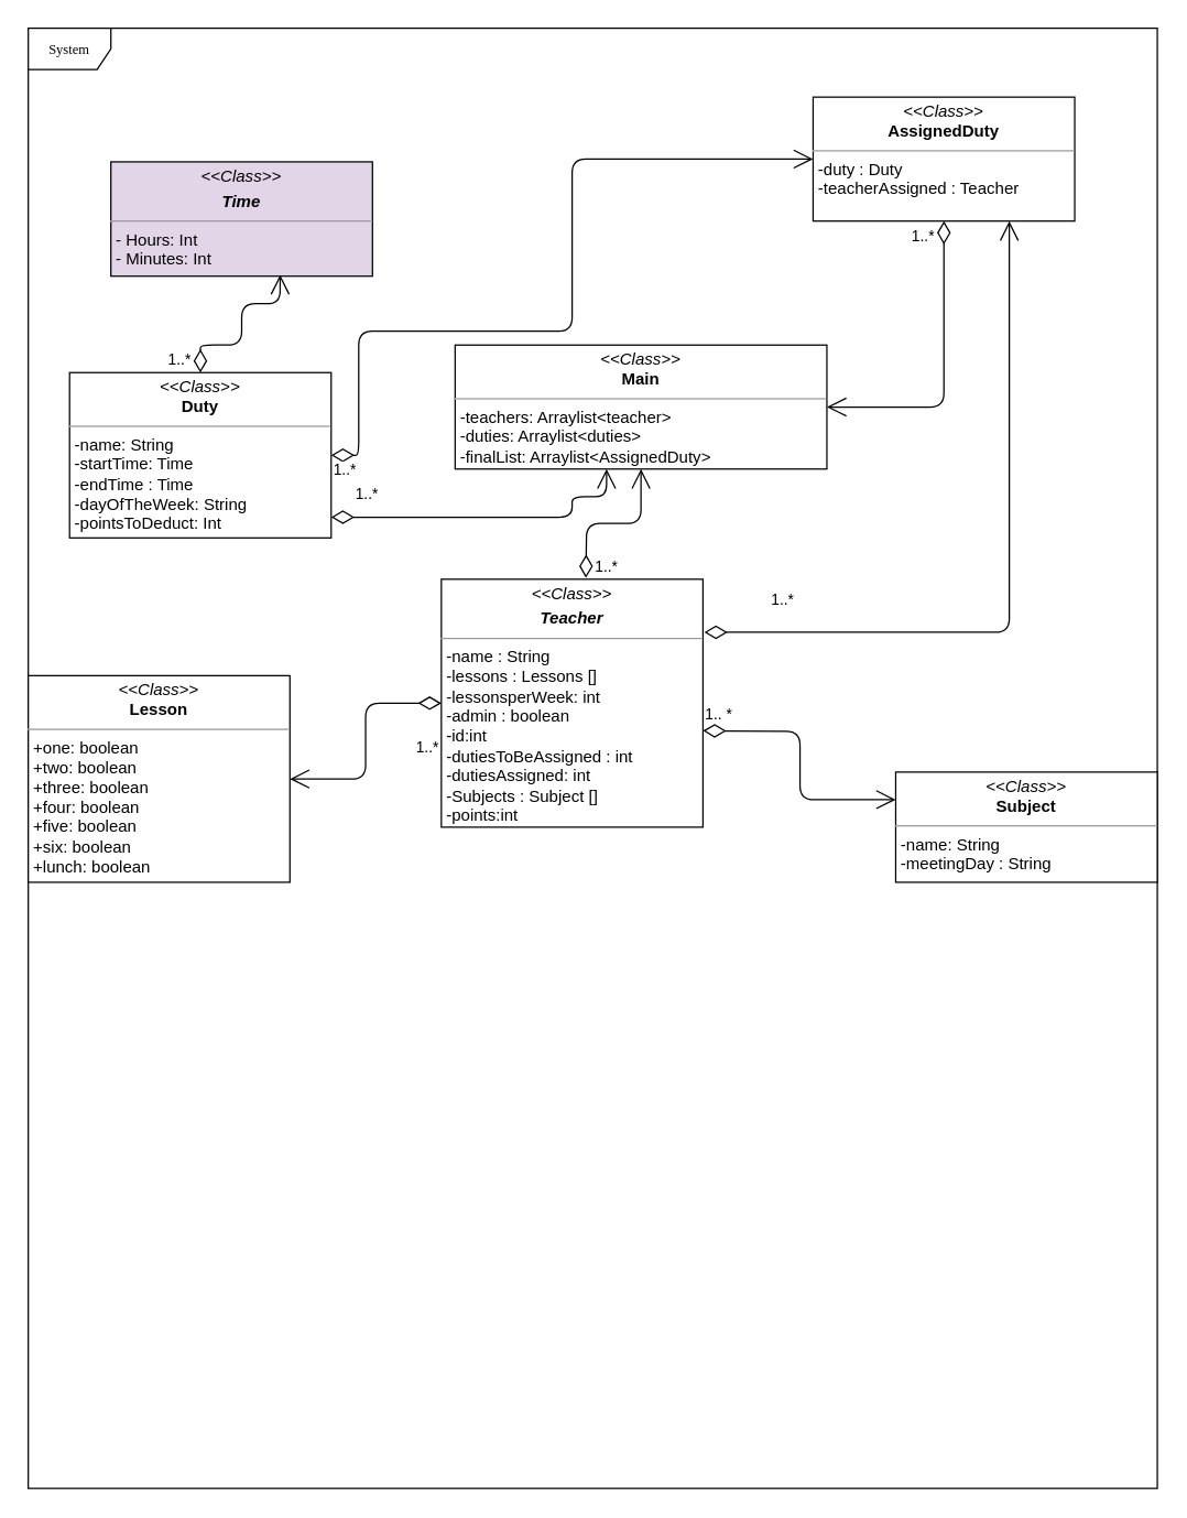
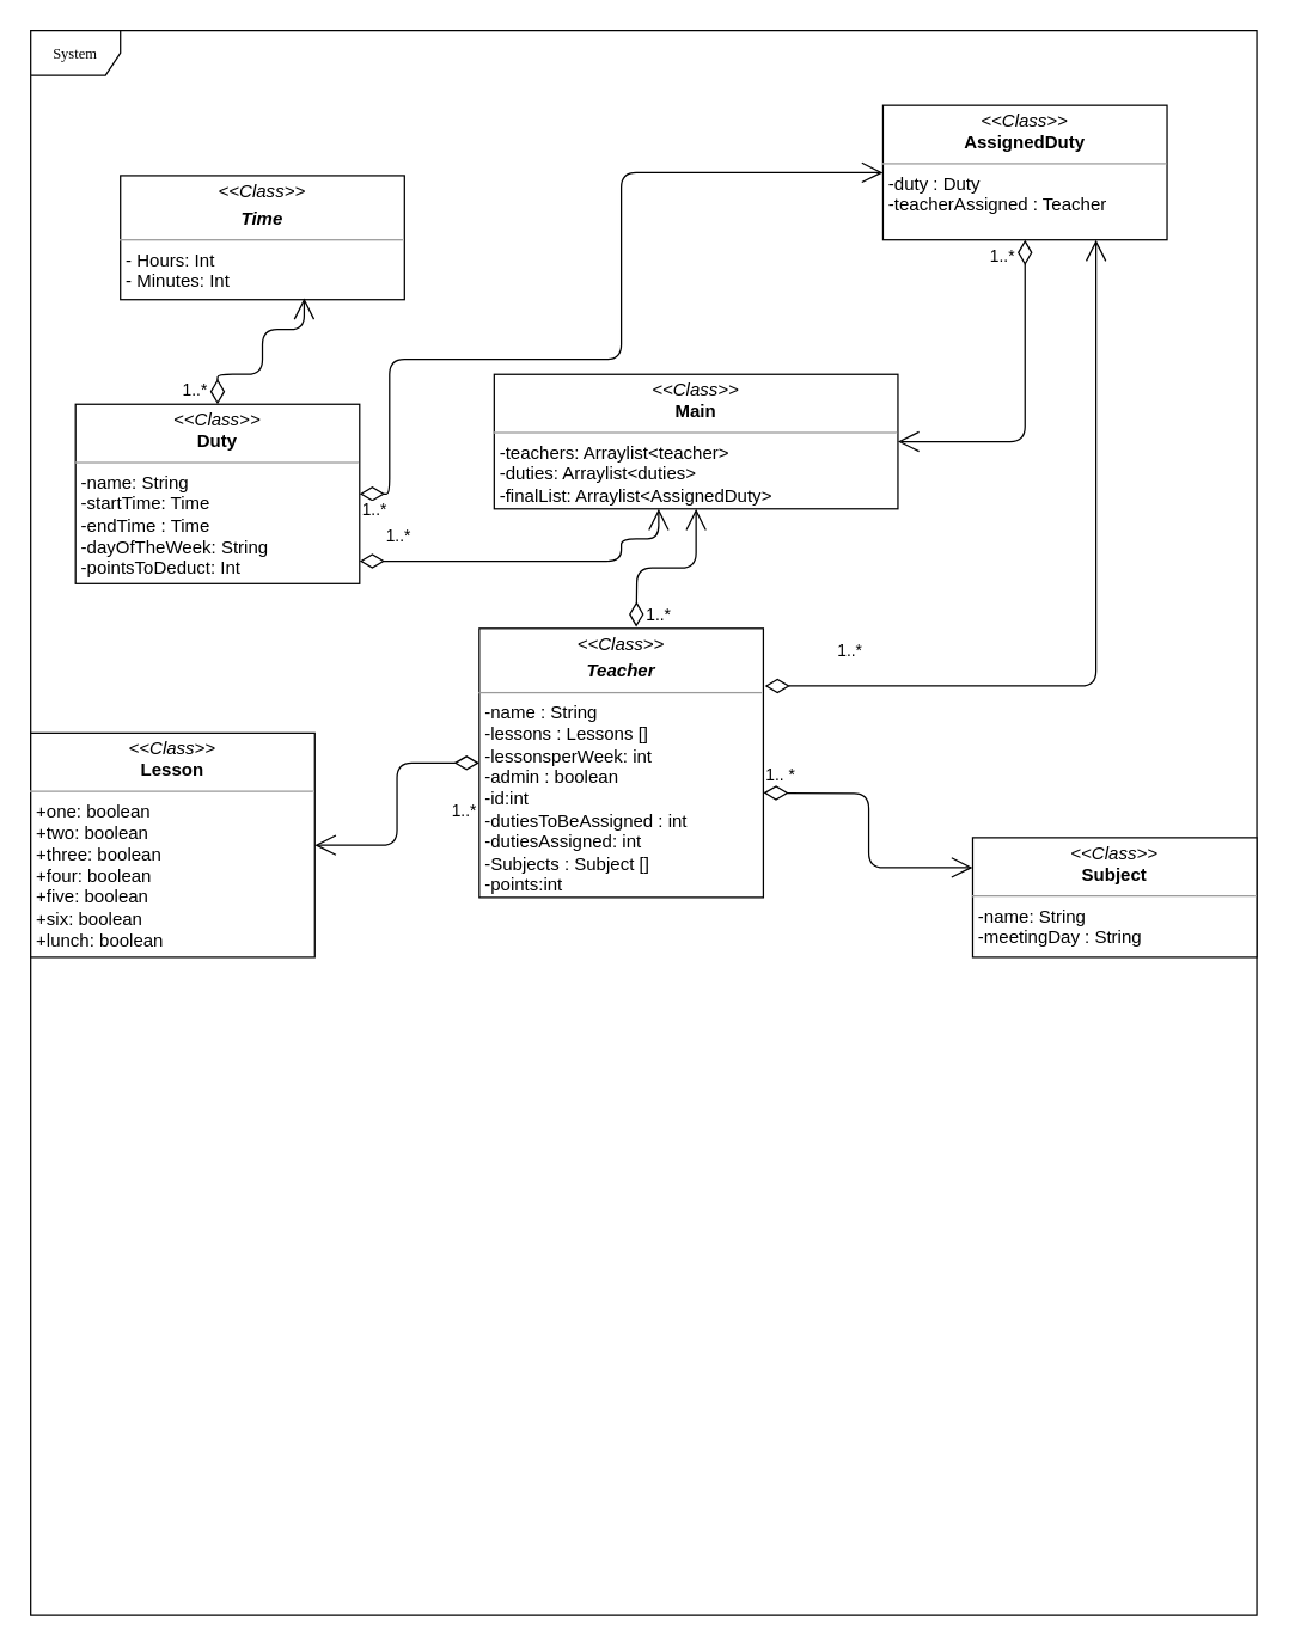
  <mxCell id="0" />
  <mxCell id="1" parent="0" />
  <mxCell id="2" value="System" style="shape=umlFrame;whiteSpace=wrap;html=1;rounded=0;shadow=0;comic=0;labelBackgroundColor=none;strokeWidth=1;fontFamily=Verdana;fontSize=10;align=center;" parent="1" vertex="1"><mxGeometry x="20" y="20" width="820" height="1060" as="geometry" /></mxCell>
  <mxCell id="3" value="&lt;p style=&quot;margin: 0px ; margin-top: 4px ; text-align: center&quot;&gt;&lt;i&gt;&amp;lt;&amp;lt;Class&amp;gt;&amp;gt;&lt;/i&gt;&lt;br&gt;&lt;b&gt;Lesson&lt;/b&gt;&lt;/p&gt;&lt;hr size=&quot;1&quot;&gt;&lt;p style=&quot;margin: 0px ; margin-left: 4px&quot;&gt;+one: boolean&lt;br&gt;+two: boolean&lt;/p&gt;&lt;p style=&quot;margin: 0px ; margin-left: 4px&quot;&gt;+three: boolean&lt;/p&gt;&lt;p style=&quot;margin: 0px ; margin-left: 4px&quot;&gt;+four: boolean&lt;/p&gt;&lt;p style=&quot;margin: 0px ; margin-left: 4px&quot;&gt;+five: boolean&lt;/p&gt;&lt;p style=&quot;margin: 0px ; margin-left: 4px&quot;&gt;+six: boolean&lt;/p&gt;&lt;p style=&quot;margin: 0px ; margin-left: 4px&quot;&gt;+lunch: boolean&lt;/p&gt;&lt;p style=&quot;margin: 0px ; margin-left: 4px&quot;&gt;&lt;br&gt;&lt;/p&gt;" style="verticalAlign=top;align=left;overflow=fill;fontSize=12;fontFamily=Helvetica;html=1;rounded=0;shadow=0;comic=0;labelBackgroundColor=none;strokeWidth=1" parent="1" vertex="1"><mxGeometry x="20" y="490" width="190" height="150" as="geometry" /></mxCell>
  <mxCell id="4" value="&lt;p style=&quot;margin: 0px ; margin-top: 4px ; text-align: center&quot;&gt;&lt;i&gt;&amp;lt;&amp;lt;Class&amp;gt;&amp;gt;&lt;/i&gt;&lt;br&gt;&lt;b&gt;Main&lt;/b&gt;&lt;/p&gt;&lt;hr size=&quot;1&quot;&gt;&lt;p style=&quot;margin: 0px ; margin-left: 4px&quot;&gt;-teachers: Arraylist&amp;lt;teacher&amp;gt;&lt;br&gt;-duties: Arraylist&amp;lt;duties&amp;gt;&lt;/p&gt;&lt;p style=&quot;margin: 0px ; margin-left: 4px&quot;&gt;-finalList: Arraylist&amp;lt;AssignedDuty&amp;gt;&lt;/p&gt;&lt;p style=&quot;margin: 0px ; margin-left: 4px&quot;&gt;&lt;br&gt;&lt;/p&gt;" style="verticalAlign=top;align=left;overflow=fill;fontSize=12;fontFamily=Helvetica;html=1;rounded=0;shadow=0;comic=0;labelBackgroundColor=none;strokeWidth=1" parent="1" vertex="1"><mxGeometry x="330" y="250" width="270" height="90" as="geometry" /></mxCell>
- <mxCell id="5" value="&lt;p style=&quot;margin: 0px ; margin-top: 4px ; text-align: center&quot;&gt;&lt;i&gt;&amp;lt;&amp;lt;Class&amp;gt;&amp;gt;&lt;/i&gt;&lt;/p&gt;&lt;p style=&quot;margin: 0px ; margin-top: 4px ; text-align: center&quot;&gt;&lt;b&gt;&lt;i&gt;Time&lt;/i&gt;&lt;br&gt;&lt;/b&gt;&lt;/p&gt;&lt;hr size=&quot;1&quot;&gt;&lt;p style=&quot;margin: 0px ; margin-left: 4px&quot;&gt;- Hours: Int&lt;br&gt;- Minutes: Int&lt;/p&gt;&lt;p style=&quot;margin: 0px ; margin-left: 4px&quot;&gt;&lt;br&gt;&lt;/p&gt;" style="verticalAlign=top;align=left;overflow=fill;fontSize=12;fontFamily=Helvetica;html=1;rounded=0;shadow=0;comic=0;labelBackgroundColor=none;strokeWidth=1;fillColor=#e1d5e7;" parent="1" vertex="1"><mxGeometry x="80" y="117" width="190" height="83" as="geometry" /></mxCell>
+ <mxCell id="5" value="&lt;p style=&quot;margin: 0px ; margin-top: 4px ; text-align: center&quot;&gt;&lt;i&gt;&amp;lt;&amp;lt;Class&amp;gt;&amp;gt;&lt;/i&gt;&lt;/p&gt;&lt;p style=&quot;margin: 0px ; margin-top: 4px ; text-align: center&quot;&gt;&lt;b&gt;&lt;i&gt;Time&lt;/i&gt;&lt;br&gt;&lt;/b&gt;&lt;/p&gt;&lt;hr size=&quot;1&quot;&gt;&lt;p style=&quot;margin: 0px ; margin-left: 4px&quot;&gt;- Hours: Int&lt;br&gt;- Minutes: Int&lt;/p&gt;&lt;p style=&quot;margin: 0px ; margin-left: 4px&quot;&gt;&lt;br&gt;&lt;/p&gt;" style="verticalAlign=top;align=left;overflow=fill;fontSize=12;fontFamily=Helvetica;html=1;rounded=0;shadow=0;comic=0;labelBackgroundColor=none;strokeWidth=1" parent="1" vertex="1"><mxGeometry x="80" y="117" width="190" height="83" as="geometry" /></mxCell>
  <mxCell id="6" value="&lt;p style=&quot;margin: 0px ; margin-top: 4px ; text-align: center&quot;&gt;&lt;i&gt;&amp;lt;&amp;lt;Class&amp;gt;&amp;gt;&lt;/i&gt;&lt;br&gt;&lt;b&gt;Duty&lt;/b&gt;&lt;/p&gt;&lt;hr size=&quot;1&quot;&gt;&lt;p style=&quot;margin: 0px ; margin-left: 4px&quot;&gt;-name: String&lt;br&gt;-startTime: Time&lt;/p&gt;&lt;p style=&quot;margin: 0px ; margin-left: 4px&quot;&gt;-endTime : Time&lt;/p&gt;&lt;p style=&quot;margin: 0px ; margin-left: 4px&quot;&gt;-dayOfTheWeek: String&lt;/p&gt;&lt;p style=&quot;margin: 0px ; margin-left: 4px&quot;&gt;-pointsToDeduct: Int&lt;/p&gt;&lt;p style=&quot;margin: 0px ; margin-left: 4px&quot;&gt;&lt;br&gt;&lt;/p&gt;" style="verticalAlign=top;align=left;overflow=fill;fontSize=12;fontFamily=Helvetica;html=1;rounded=0;shadow=0;comic=0;labelBackgroundColor=none;strokeWidth=1" parent="1" vertex="1"><mxGeometry x="50" y="270" width="190" height="120" as="geometry" /></mxCell>
  <mxCell id="7" value="&lt;p style=&quot;margin: 0px ; margin-top: 4px ; text-align: center&quot;&gt;&lt;i&gt;&amp;lt;&amp;lt;Class&amp;gt;&amp;gt;&lt;/i&gt;&lt;br&gt;&lt;/p&gt;&lt;p style=&quot;margin: 0px ; margin-top: 4px ; text-align: center&quot;&gt;&lt;b&gt;&lt;i&gt;Teacher&lt;/i&gt;&lt;/b&gt;&lt;/p&gt;&lt;hr size=&quot;1&quot;&gt;&lt;p style=&quot;margin: 0px ; margin-left: 4px&quot;&gt;-name : String&lt;/p&gt;&lt;p style=&quot;margin: 0px ; margin-left: 4px&quot;&gt;-lessons : Lessons []&lt;/p&gt;&lt;p style=&quot;margin: 0px ; margin-left: 4px&quot;&gt;-lessonsperWeek: int&lt;/p&gt;&lt;p style=&quot;margin: 0px ; margin-left: 4px&quot;&gt;-admin : boolean&lt;/p&gt;&lt;p style=&quot;margin: 0px ; margin-left: 4px&quot;&gt;-id:int&lt;/p&gt;&lt;p style=&quot;margin: 0px ; margin-left: 4px&quot;&gt;-dutiesToBeAssigned : int&lt;/p&gt;&lt;p style=&quot;margin: 0px ; margin-left: 4px&quot;&gt;-dutiesAssigned: int&lt;/p&gt;&lt;p style=&quot;margin: 0px ; margin-left: 4px&quot;&gt;-Subjects : Subject []&lt;/p&gt;&lt;p style=&quot;margin: 0px ; margin-left: 4px&quot;&gt;-points:int&lt;/p&gt;" style="verticalAlign=top;align=left;overflow=fill;fontSize=12;fontFamily=Helvetica;html=1;rounded=0;shadow=0;comic=0;labelBackgroundColor=none;strokeWidth=1" parent="1" vertex="1"><mxGeometry x="320" y="420" width="190" height="180" as="geometry" /></mxCell>
  <mxCell id="8" value="&lt;p style=&quot;margin: 0px ; margin-top: 4px ; text-align: center&quot;&gt;&lt;i&gt;&amp;lt;&amp;lt;Class&amp;gt;&amp;gt;&lt;/i&gt;&lt;br&gt;&lt;b&gt;Subject&lt;/b&gt;&lt;/p&gt;&lt;hr size=&quot;1&quot;&gt;&lt;p style=&quot;margin: 0px ; margin-left: 4px&quot;&gt;-name: String&lt;/p&gt;&lt;p style=&quot;margin: 0px ; margin-left: 4px&quot;&gt;-meetingDay : String&lt;/p&gt;&lt;p style=&quot;margin: 0px ; margin-left: 4px&quot;&gt;&lt;br&gt;&lt;/p&gt;" style="verticalAlign=top;align=left;overflow=fill;fontSize=12;fontFamily=Helvetica;html=1;rounded=0;shadow=0;comic=0;labelBackgroundColor=none;strokeWidth=1" parent="1" vertex="1"><mxGeometry x="650" y="560" width="190" height="80" as="geometry" /></mxCell>
  <mxCell id="9" value="1.. *" style="endArrow=open;html=1;endSize=12;startArrow=diamondThin;startSize=14;startFill=0;edgeStyle=orthogonalEdgeStyle;align=left;verticalAlign=bottom;entryX=0;entryY=0.25;entryDx=0;entryDy=0;" parent="1" target="8" edge="1"><mxGeometry x="-1" y="3" relative="1" as="geometry"><mxPoint x="510" y="530" as="sourcePoint" /><mxPoint x="670" y="530" as="targetPoint" /></mxGeometry></mxCell>
  <mxCell id="10" value="1..*" style="endArrow=open;html=1;endSize=12;startArrow=diamondThin;startSize=14;startFill=0;edgeStyle=orthogonalEdgeStyle;align=left;verticalAlign=bottom;entryX=1;entryY=0.5;entryDx=0;entryDy=0;exitX=0;exitY=0.5;exitDx=0;exitDy=0;" parent="1" source="7" target="3" edge="1"><mxGeometry x="0.146" y="35" relative="1" as="geometry"><mxPoint x="265" y="380" as="sourcePoint" /><mxPoint x="425" y="380" as="targetPoint" /><mxPoint y="1" as="offset" /></mxGeometry></mxCell>
  <mxCell id="11" value="1..*" style="endArrow=open;html=1;endSize=12;startArrow=diamondThin;startSize=14;startFill=0;edgeStyle=orthogonalEdgeStyle;align=left;verticalAlign=bottom;exitX=0.5;exitY=0;exitDx=0;exitDy=0;entryX=0.647;entryY=0.988;entryDx=0;entryDy=0;entryPerimeter=0;" parent="1" source="6" target="5" edge="1"><mxGeometry x="-0.69" y="-32" relative="1" as="geometry"><mxPoint x="340" y="340" as="sourcePoint" /><mxPoint x="500" y="340" as="targetPoint" /><Array as="points"><mxPoint x="145" y="250" /><mxPoint x="175" y="250" /><mxPoint x="175" y="220" /><mxPoint x="203" y="220" /></Array><mxPoint x="-25" y="-12" as="offset" /></mxGeometry></mxCell>
  <mxCell id="12" value="&lt;p style=&quot;margin: 0px ; margin-top: 4px ; text-align: center&quot;&gt;&lt;i&gt;&amp;lt;&amp;lt;Class&amp;gt;&amp;gt;&lt;/i&gt;&lt;br&gt;&lt;b&gt;AssignedDuty&lt;/b&gt;&lt;/p&gt;&lt;hr size=&quot;1&quot;&gt;&lt;p style=&quot;margin: 0px ; margin-left: 4px&quot;&gt;-duty : Duty&lt;/p&gt;&lt;p style=&quot;margin: 0px ; margin-left: 4px&quot;&gt;-teacherAssigned : Teacher&lt;/p&gt;&lt;p style=&quot;margin: 0px ; margin-left: 4px&quot;&gt;&lt;br&gt;&lt;/p&gt;" style="verticalAlign=top;align=left;overflow=fill;fontSize=12;fontFamily=Helvetica;html=1;rounded=0;shadow=0;comic=0;labelBackgroundColor=none;strokeWidth=1" parent="1" vertex="1"><mxGeometry x="590" y="70" width="190" height="90" as="geometry" /></mxCell>
  <mxCell id="13" value="1..*" style="endArrow=open;html=1;endSize=12;startArrow=diamondThin;startSize=14;startFill=0;edgeStyle=orthogonalEdgeStyle;align=left;verticalAlign=bottom;" parent="1" target="4" edge="1"><mxGeometry x="-0.252" y="-39" relative="1" as="geometry"><mxPoint x="425" y="419" as="sourcePoint" /><mxPoint x="585" y="419" as="targetPoint" /><mxPoint y="1" as="offset" /></mxGeometry></mxCell>
  <mxCell id="14" value="1..*" style="endArrow=open;html=1;endSize=12;startArrow=diamondThin;startSize=14;startFill=0;edgeStyle=orthogonalEdgeStyle;align=left;verticalAlign=bottom;entryX=1;entryY=0.5;entryDx=0;entryDy=0;exitX=0.5;exitY=1;exitDx=0;exitDy=0;" parent="1" source="12" target="4" edge="1"><mxGeometry x="0.455" y="-115" relative="1" as="geometry"><mxPoint x="680" y="170" as="sourcePoint" /><mxPoint x="720" y="91" as="targetPoint" /><mxPoint as="offset" /></mxGeometry></mxCell>
  <mxCell id="15" value="1..*" style="endArrow=open;html=1;endSize=12;startArrow=diamondThin;startSize=14;startFill=0;edgeStyle=orthogonalEdgeStyle;align=left;verticalAlign=bottom;entryX=0.75;entryY=1;entryDx=0;entryDy=0;exitX=1.005;exitY=0.214;exitDx=0;exitDy=0;exitPerimeter=0;" parent="1" source="7" target="12" edge="1"><mxGeometry x="-0.818" y="15" relative="1" as="geometry"><mxPoint x="650" y="380" as="sourcePoint" /><mxPoint x="565" y="515" as="targetPoint" /><mxPoint as="offset" /></mxGeometry></mxCell>
  <mxCell id="16" value="1..*" style="endArrow=open;html=1;endSize=12;startArrow=diamondThin;startSize=14;startFill=0;edgeStyle=orthogonalEdgeStyle;align=left;verticalAlign=bottom;entryX=0;entryY=0.5;entryDx=0;entryDy=0;exitX=1;exitY=0.5;exitDx=0;exitDy=0;" parent="1" source="6" target="12" edge="1"><mxGeometry x="-0.929" y="28" relative="1" as="geometry"><mxPoint x="375" y="220" as="sourcePoint" /><mxPoint x="290" y="355" as="targetPoint" /><mxPoint x="8" y="20" as="offset" /><Array as="points"><mxPoint x="260" y="330" /><mxPoint x="260" y="240" /><mxPoint x="415" y="240" /><mxPoint x="415" y="115" /></Array></mxGeometry></mxCell>
  <mxCell id="17" value="1..*" style="endArrow=open;html=1;endSize=12;startArrow=diamondThin;startSize=14;startFill=0;edgeStyle=orthogonalEdgeStyle;align=left;verticalAlign=bottom;exitX=1;exitY=0.5;exitDx=0;exitDy=0;" parent="1" target="4" edge="1"><mxGeometry x="-0.929" y="28" relative="1" as="geometry"><mxPoint x="240" y="375" as="sourcePoint" /><mxPoint x="590" y="160" as="targetPoint" /><mxPoint x="8" y="20" as="offset" /><Array as="points"><mxPoint x="415" y="375" /><mxPoint x="415" y="360" /><mxPoint x="440" y="360" /></Array></mxGeometry></mxCell>
